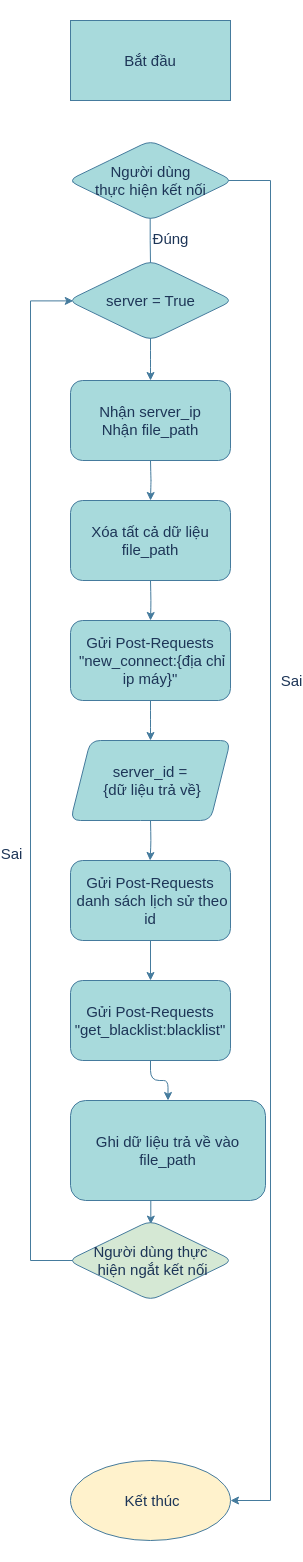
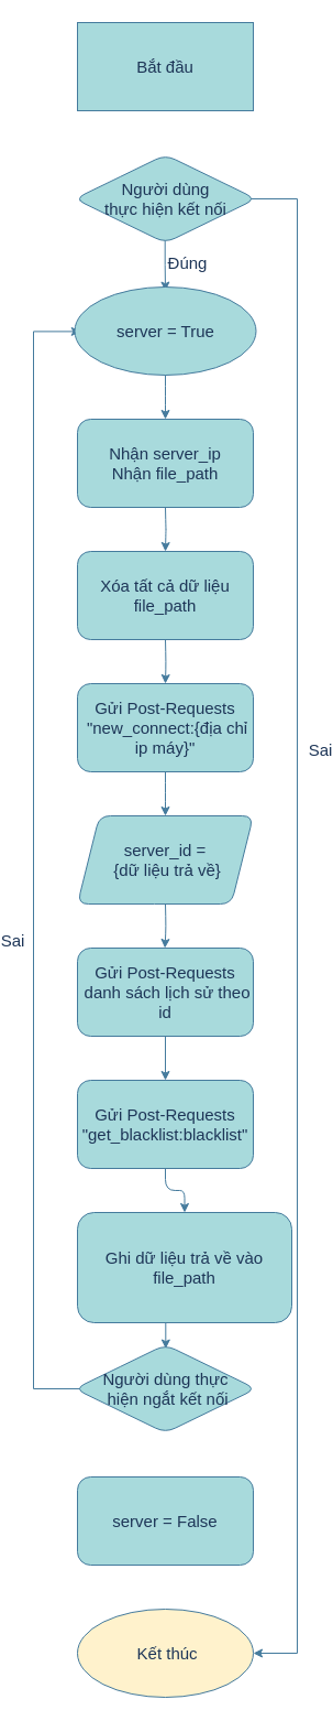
  <mxCell id="0" />
  <mxCell id="1" parent="0" />
  <mxCell id="2" value="Bắt đầu" style="whiteSpace=wrap;html=1;labelBackgroundColor=none;fillColor=#A8DADC;strokeColor=#457B9D;fontColor=#1D3557;fontSize=15;rounded=0;" parent="1" vertex="1"><mxGeometry x="60" y="20" width="160" height="80" as="geometry" /></mxCell>
  <mxCell id="3" style="edgeStyle=orthogonalEdgeStyle;rounded=1;orthogonalLoop=1;jettySize=auto;html=1;exitX=0.5;exitY=1;exitDx=0;exitDy=0;entryX=0.5;entryY=0;entryDx=0;entryDy=0;labelBackgroundColor=none;strokeColor=#457B9D;fontColor=default;fontSize=15;" parent="1" source="4" edge="1"><mxGeometry relative="1" as="geometry"><mxPoint x="140" y="740" as="targetPoint" /></mxGeometry></mxCell>
  <mxCell id="4" value="Gửi Post-Requests&lt;br style=&quot;font-size: 15px;&quot;&gt;&amp;nbsp;&quot;new_connect:{địa chỉ ip máy}&quot;" style="rounded=1;whiteSpace=wrap;html=1;labelBackgroundColor=none;fillColor=#A8DADC;strokeColor=#457B9D;fontColor=#1D3557;fontSize=15;" parent="1" vertex="1"><mxGeometry x="60" y="620" width="160" height="80" as="geometry" /></mxCell>
  <mxCell id="5" style="edgeStyle=orthogonalEdgeStyle;rounded=1;orthogonalLoop=1;jettySize=auto;html=1;entryX=0.5;entryY=0;entryDx=0;entryDy=0;labelBackgroundColor=none;strokeColor=#457B9D;fontColor=default;exitX=0.5;exitY=0.035;exitDx=0;exitDy=0;exitPerimeter=0;fontSize=15;" parent="1" source="27" edge="1"><mxGeometry relative="1" as="geometry"><mxPoint x="140" y="380" as="targetPoint" /><mxPoint x="140" y="340" as="sourcePoint" /></mxGeometry></mxCell>
  <mxCell id="6" style="edgeStyle=orthogonalEdgeStyle;rounded=1;orthogonalLoop=1;jettySize=auto;html=1;exitX=0.5;exitY=1;exitDx=0;exitDy=0;labelBackgroundColor=none;strokeColor=#457B9D;fontColor=default;fontSize=15;" parent="1" edge="1"><mxGeometry relative="1" as="geometry"><mxPoint x="139.579" y="860" as="targetPoint" /><mxPoint x="140" y="820" as="sourcePoint" /></mxGeometry></mxCell>
  <mxCell id="7" style="edgeStyle=orthogonalEdgeStyle;rounded=1;orthogonalLoop=1;jettySize=auto;html=1;entryX=0.5;entryY=0;entryDx=0;entryDy=0;labelBackgroundColor=none;strokeColor=#457B9D;fontColor=default;fontSize=15;" parent="1" source="8" target="13" edge="1"><mxGeometry relative="1" as="geometry" /></mxCell>
  <mxCell id="8" value="Gửi Post-Requests&lt;br style=&quot;font-size: 15px;&quot;&gt;&amp;nbsp;danh sách lịch sử theo id" style="rounded=1;whiteSpace=wrap;html=1;labelBackgroundColor=none;fillColor=#A8DADC;strokeColor=#457B9D;fontColor=#1D3557;fontSize=15;" parent="1" vertex="1"><mxGeometry x="60" y="860" width="160" height="80" as="geometry" /></mxCell>
  <mxCell id="9" value="&amp;nbsp;Kết thúc" style="ellipse;whiteSpace=wrap;html=1;labelBackgroundColor=none;fillColor=#fff2cc;strokeColor=#457B9D;fontColor=#1D3557;rounded=1;fontSize=15;" parent="1" vertex="1"><mxGeometry x="60" y="1460" width="160" height="80" as="geometry" /></mxCell>
  <mxCell id="10" style="edgeStyle=orthogonalEdgeStyle;rounded=1;orthogonalLoop=1;jettySize=auto;html=1;exitX=0.5;exitY=1;exitDx=0;exitDy=0;labelBackgroundColor=none;strokeColor=#457B9D;fontColor=default;fontSize=15;" parent="1" target="4" edge="1"><mxGeometry relative="1" as="geometry"><mxPoint x="140" y="580" as="sourcePoint" /></mxGeometry></mxCell>
  <mxCell id="11" value="server_id =&lt;br style=&quot;font-size: 15px;&quot;&gt;&amp;nbsp;{dữ liệu trả về}" style="shape=parallelogram;perimeter=parallelogramPerimeter;whiteSpace=wrap;html=1;fixedSize=1;labelBackgroundColor=none;fillColor=#A8DADC;strokeColor=#457B9D;fontColor=#1D3557;rounded=1;fontSize=15;" parent="1" vertex="1"><mxGeometry x="60" y="740" width="160" height="80" as="geometry" /></mxCell>
  <mxCell id="12" style="edgeStyle=orthogonalEdgeStyle;rounded=1;orthogonalLoop=1;jettySize=auto;html=1;exitX=0.5;exitY=1;exitDx=0;exitDy=0;entryX=0.5;entryY=0;entryDx=0;entryDy=0;labelBackgroundColor=none;strokeColor=#457B9D;fontColor=default;fontSize=15;" parent="1" source="13" target="15" edge="1"><mxGeometry relative="1" as="geometry" /></mxCell>
  <mxCell id="13" value="Gửi Post-Requests&lt;br style=&quot;font-size: 15px;&quot;&gt;&quot;get_blacklist:blacklist&quot;" style="rounded=1;whiteSpace=wrap;html=1;labelBackgroundColor=none;fillColor=#A8DADC;strokeColor=#457B9D;fontColor=#1D3557;fontSize=15;" parent="1" vertex="1"><mxGeometry x="60" y="980" width="160" height="80" as="geometry" /></mxCell>
  <mxCell id="14" style="edgeStyle=orthogonalEdgeStyle;rounded=0;orthogonalLoop=1;jettySize=auto;html=1;exitX=0.5;exitY=1;exitDx=0;exitDy=0;labelBackgroundColor=none;strokeColor=#457B9D;fontColor=default;entryX=0.502;entryY=0.045;entryDx=0;entryDy=0;entryPerimeter=0;fontSize=15;" parent="1" source="15" target="29" edge="1"><mxGeometry relative="1" as="geometry"><mxPoint x="140" y="1220" as="targetPoint" /></mxGeometry></mxCell>
  <mxCell id="15" value="Ghi dữ liệu trả về vào file_path" style="rounded=1;whiteSpace=wrap;html=1;labelBackgroundColor=none;fillColor=#A8DADC;strokeColor=#457B9D;fontColor=#1D3557;fontSize=15;" parent="1" vertex="1"><mxGeometry x="60" y="1100" width="195" height="100" as="geometry" /></mxCell>
  <mxCell id="16" style="edgeStyle=orthogonalEdgeStyle;rounded=1;orthogonalLoop=1;jettySize=auto;html=1;exitX=0.5;exitY=1;exitDx=0;exitDy=0;entryX=0.5;entryY=0;entryDx=0;entryDy=0;labelBackgroundColor=none;strokeColor=#457B9D;fontColor=default;fontSize=15;" parent="1" edge="1"><mxGeometry relative="1" as="geometry"><mxPoint x="140" y="460" as="sourcePoint" /><mxPoint x="140" y="500" as="targetPoint" /></mxGeometry></mxCell>
  <mxCell id="17" value="Nhận server_ip&lt;br style=&quot;font-size: 15px;&quot;&gt;Nhận file_path" style="rounded=1;whiteSpace=wrap;html=1;labelBackgroundColor=none;fillColor=#A8DADC;strokeColor=#457B9D;fontColor=#1D3557;fontSize=15;" parent="1" vertex="1"><mxGeometry x="60" y="380" width="160" height="80" as="geometry" /></mxCell>
  <mxCell id="18" value="Xóa tất cả dữ liệu file_path" style="rounded=1;whiteSpace=wrap;html=1;labelBackgroundColor=none;fillColor=#A8DADC;strokeColor=#457B9D;fontColor=#1D3557;fontSize=15;" parent="1" vertex="1"><mxGeometry x="60" y="500" width="160" height="80" as="geometry" /></mxCell>
- <mxCell id="19" style="edgeStyle=orthogonalEdgeStyle;rounded=0;orthogonalLoop=1;jettySize=auto;html=1;exitX=0.498;exitY=0.05;exitDx=0;exitDy=0;entryX=0.5;entryY=0.045;entryDx=0;entryDy=0;labelBackgroundColor=none;strokeColor=#457B9D;fontColor=default;exitPerimeter=0;entryPerimeter=0;fontSize=15;endArrow=none;" parent="1" source="28" target="27" edge="1"><mxGeometry relative="1" as="geometry"><mxPoint x="140" y="220" as="sourcePoint" /><mxPoint x="140" y="260" as="targetPoint" /></mxGeometry></mxCell>
+ <mxCell id="19" style="edgeStyle=orthogonalEdgeStyle;rounded=0;orthogonalLoop=1;jettySize=auto;html=1;exitX=0.498;exitY=0.05;exitDx=0;exitDy=0;entryX=0.5;entryY=0.045;entryDx=0;entryDy=0;labelBackgroundColor=none;strokeColor=#457B9D;fontColor=default;exitPerimeter=0;entryPerimeter=0;fontSize=15;" parent="1" source="28" target="27" edge="1"><mxGeometry relative="1" as="geometry"><mxPoint x="140" y="220" as="sourcePoint" /><mxPoint x="140" y="260" as="targetPoint" /></mxGeometry></mxCell>
  <mxCell id="20" value="Đúng" style="edgeLabel;html=1;align=center;verticalAlign=middle;resizable=0;points=[];labelBackgroundColor=none;fontColor=#1D3557;fontSize=15;" parent="19" vertex="1" connectable="0"><mxGeometry x="-0.25" relative="1" as="geometry"><mxPoint x="20" y="5" as="offset" /></mxGeometry></mxCell>
  <mxCell id="21" value="Đúng" style="edgeLabel;html=1;align=center;verticalAlign=middle;resizable=0;points=[];fontColor=#1D3557;labelBackgroundColor=none;fontSize=15;" vertex="1" connectable="0" parent="19"><mxGeometry x="0.544" y="-1" relative="1" as="geometry"><mxPoint x="21" as="offset" /></mxGeometry></mxCell>
  <mxCell id="22" style="edgeStyle=orthogonalEdgeStyle;rounded=0;orthogonalLoop=1;jettySize=auto;html=1;entryX=1;entryY=0.5;entryDx=0;entryDy=0;labelBackgroundColor=none;strokeColor=#457B9D;fontColor=default;exitX=0.03;exitY=0.525;exitDx=0;exitDy=0;exitPerimeter=0;fontSize=15;" parent="1" source="28" target="9" edge="1"><mxGeometry relative="1" as="geometry"><Array as="points"><mxPoint x="63" y="180" /><mxPoint x="260" y="180" /><mxPoint x="260" y="1500" /></Array><mxPoint x="220" y="180" as="sourcePoint" /></mxGeometry></mxCell>
  <mxCell id="23" value="Sai" style="edgeLabel;html=1;align=center;verticalAlign=middle;resizable=0;points=[];labelBackgroundColor=none;fontColor=#1D3557;fontSize=15;" parent="22" vertex="1" connectable="0"><mxGeometry x="-0.259" y="3" relative="1" as="geometry"><mxPoint x="17" y="121" as="offset" /></mxGeometry></mxCell>
  <mxCell id="24" style="edgeStyle=orthogonalEdgeStyle;rounded=0;orthogonalLoop=1;jettySize=auto;html=1;exitX=0.965;exitY=0.52;exitDx=0;exitDy=0;labelBackgroundColor=none;strokeColor=#457B9D;fontColor=default;entryX=0.032;entryY=0.505;entryDx=0;entryDy=0;entryPerimeter=0;exitPerimeter=0;fontSize=15;" parent="1" source="29" target="27" edge="1"><mxGeometry relative="1" as="geometry"><Array as="points"><mxPoint x="217" y="1260" /><mxPoint x="20" y="1260" /><mxPoint x="20" y="300" /></Array><mxPoint x="60" y="1260" as="sourcePoint" /><mxPoint x="60" y="300" as="targetPoint" /></mxGeometry></mxCell>
  <mxCell id="25" value="Sai" style="edgeLabel;html=1;align=center;verticalAlign=middle;resizable=0;points=[];labelBackgroundColor=none;fontColor=#1D3557;fontSize=15;" parent="24" vertex="1" connectable="0"><mxGeometry x="0.075" y="2" relative="1" as="geometry"><mxPoint x="-18" y="39" as="offset" /></mxGeometry></mxCell>
- <mxCell id="27" value="server = True" style="rhombus;whiteSpace=wrap;html=1;labelBackgroundColor=none;fillColor=#A8DADC;strokeColor=#457B9D;fontColor=#1D3557;rounded=1;fontSize=15;" vertex="1" parent="1"><mxGeometry x="57.5" y="260" width="165" height="80" as="geometry" /></mxCell>
+ <mxCell id="26" value="server = False" style="rounded=1;whiteSpace=wrap;html=1;labelBackgroundColor=none;fillColor=#A8DADC;strokeColor=#457B9D;fontColor=#1D3557;fontSize=15;" parent="1" vertex="1"><mxGeometry x="60" y="1340" width="160" height="80" as="geometry" /></mxCell>
+ <mxCell id="27" value="server = True" style="ellipse;whiteSpace=wrap;html=1;labelBackgroundColor=none;fillColor=#A8DADC;strokeColor=#457B9D;fontColor=#1D3557;fontSize=15;" vertex="1" parent="1"><mxGeometry x="57.5" y="260" width="165" height="80" as="geometry" /></mxCell>
  <mxCell id="28" value="&lt;font style=&quot;font-size: 15px;&quot;&gt;Người dùng &lt;br style=&quot;font-size: 15px;&quot;&gt;thực&amp;nbsp;hiện&amp;nbsp;kết nối&lt;/font&gt;" style="rhombus;whiteSpace=wrap;html=1;labelBackgroundColor=none;fillColor=#A8DADC;strokeColor=#457B9D;fontColor=#1D3557;rounded=1;fontSize=15;" vertex="1" parent="1"><mxGeometry x="57.5" y="140" width="165" height="80" as="geometry" /></mxCell>
- <mxCell id="29" value="&lt;font style=&quot;font-size: 15px;&quot;&gt;Người dùng thực&lt;br style=&quot;font-size: 15px;&quot;&gt;&amp;nbsp;hiện ngắt kết nối&lt;/font&gt;" style="rhombus;whiteSpace=wrap;html=1;labelBackgroundColor=none;fillColor=#d5e8d4;strokeColor=#457B9D;fontColor=#1D3557;rounded=1;fontSize=15;" vertex="1" parent="1"><mxGeometry x="57.5" y="1220" width="165" height="80" as="geometry" /></mxCell>
+ <mxCell id="29" value="&lt;font style=&quot;font-size: 15px;&quot;&gt;Người dùng thực&lt;br style=&quot;font-size: 15px;&quot;&gt;&amp;nbsp;hiện ngắt kết nối&lt;/font&gt;" style="rhombus;whiteSpace=wrap;html=1;labelBackgroundColor=none;fillColor=#A8DADC;strokeColor=#457B9D;fontColor=#1D3557;rounded=1;fontSize=15;" vertex="1" parent="1"><mxGeometry x="57.5" y="1220" width="165" height="80" as="geometry" /></mxCell>
